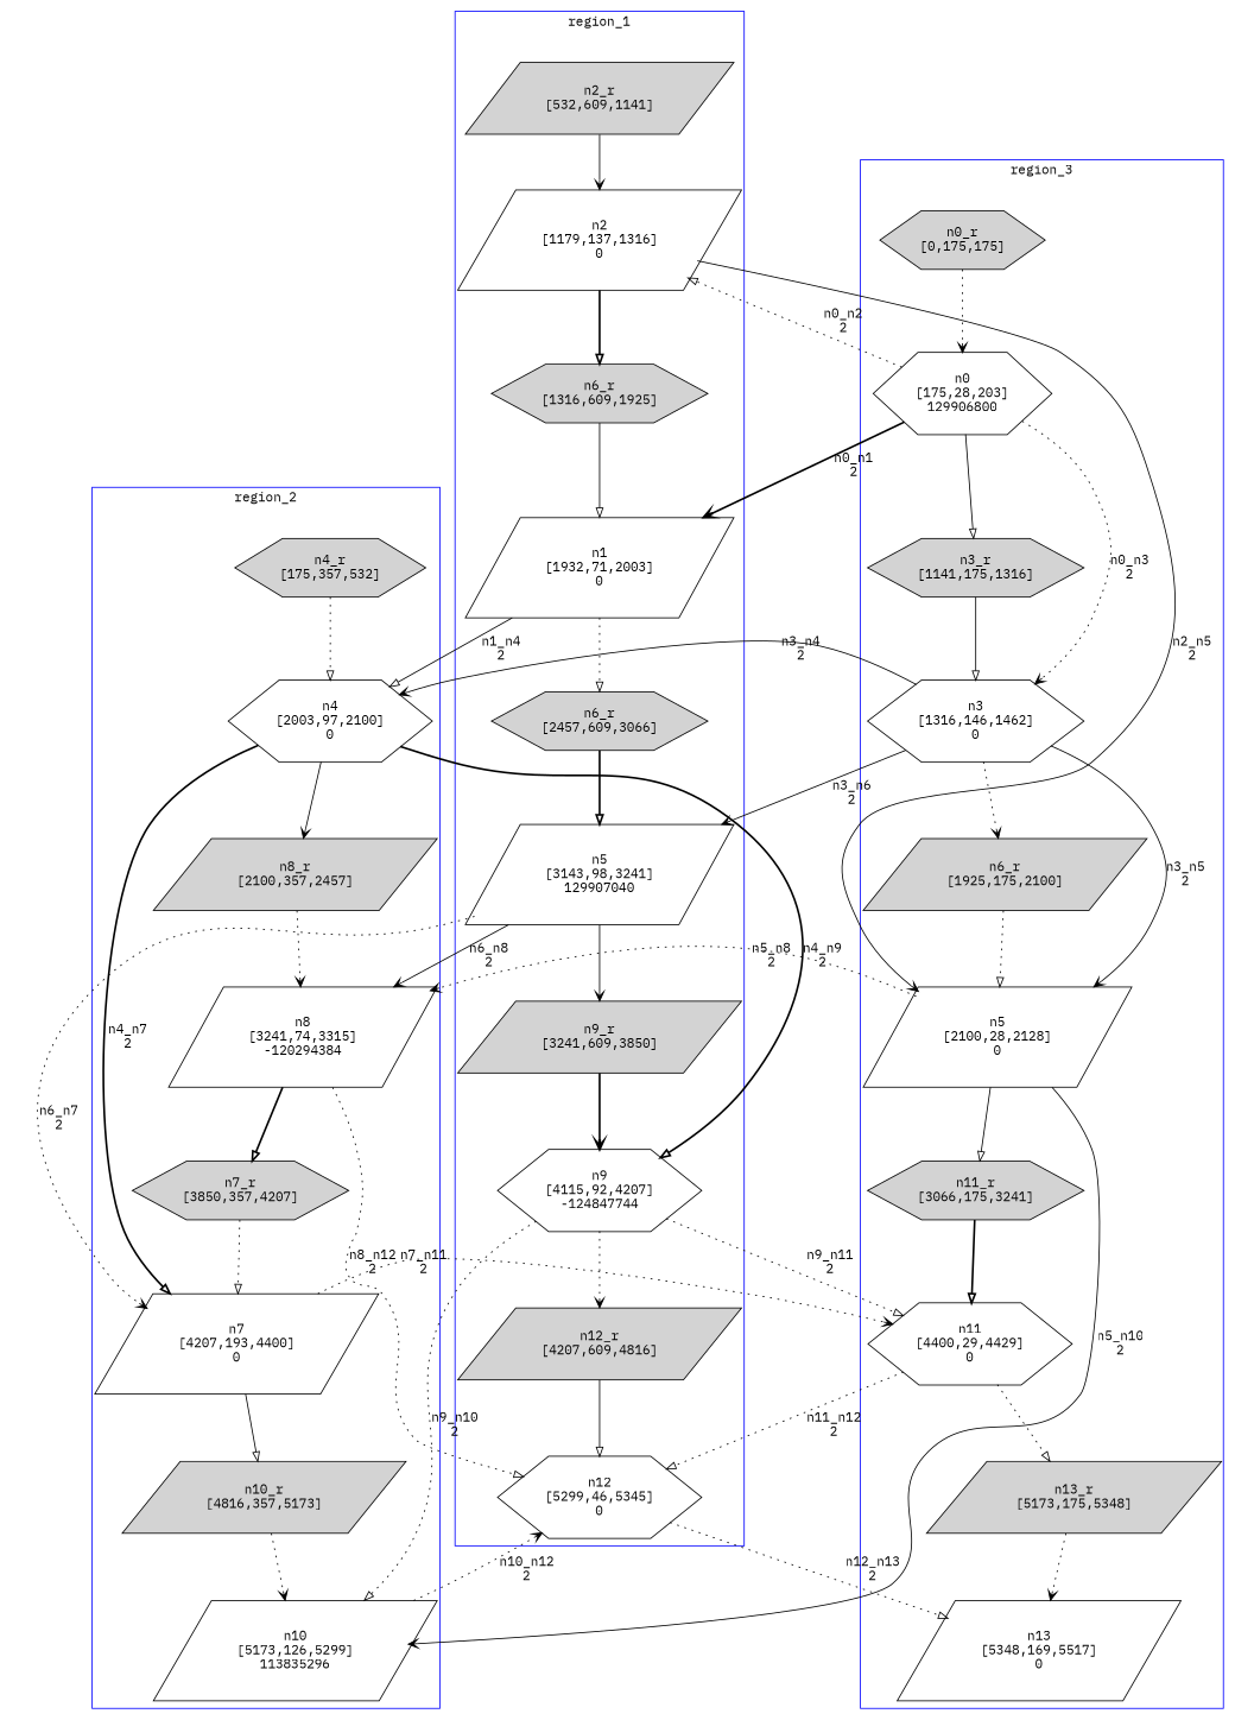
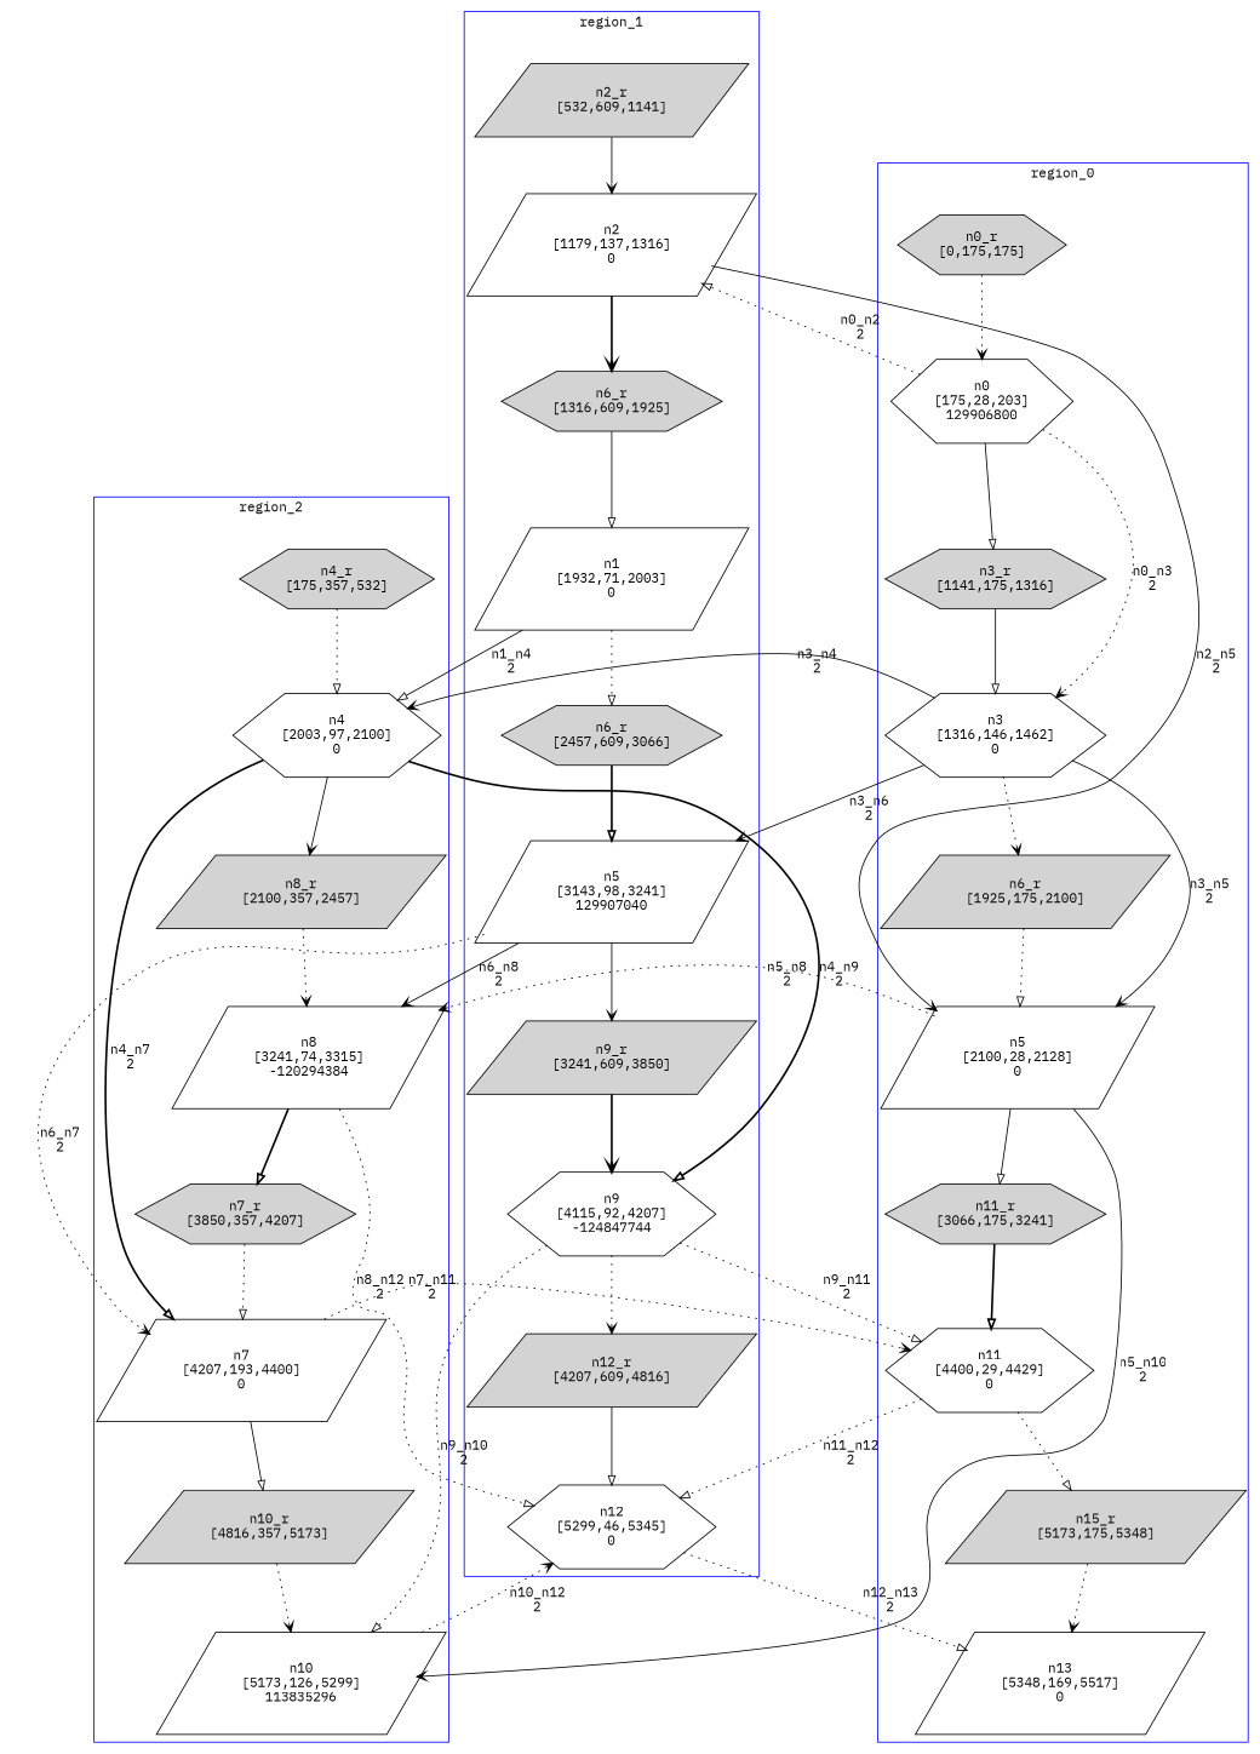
  digraph {
    fontname="IBM Plex Mono"
    node [fontname="IBM Plex Mono" shape=parallelogram]
    edge [arrowhead=vee fontname="IBM Plex Mono" style=dotted]
    n1 [label="n0_r\n[0,175,175]" shape=hexagon style=filled]
    n2 [label="n0\n[175,28,203]\n129906800" shape=hexagon]
    n3 [label="n3_r\n[1141,175,1316]" shape=hexagon style=filled]
    n4 [label="n3\n[1316,146,1462]\n0" shape=hexagon]
    n5 [label="n6_r\n[1925,175,2100]" style=filled]
    n6 [label="n5\n[2100,28,2128]\n0"]
    n7 [label="n11_r\n[3066,175,3241]" shape=hexagon style=filled]
    n8 [label="n11\n[4400,29,4429]\n0" shape=hexagon]
-   n9 [label="n13_r\n[5173,175,5348]" style=filled]
+   n9 [label="n15_r\n[5173,175,5348]" style=filled]
    n10 [label="n13\n[5348,169,5517]\n0"]
    n11 [label="n2_r\n[532,609,1141]" style=filled]
    n12 [label="n2\n[1179,137,1316]\n0"]
    n13 [label="n6_r\n[1316,609,1925]" shape=hexagon style=filled]
    n14 [label="n1\n[1932,71,2003]\n0"]
    n15 [label="n6_r\n[2457,609,3066]" shape=hexagon style=filled]
    n16 [label="n5\n[3143,98,3241]\n129907040"]
    n17 [label="n9_r\n[3241,609,3850]" style=filled]
    n18 [label="n9\n[4115,92,4207]\n-124847744" shape=hexagon]
    n19 [label="n12_r\n[4207,609,4816]" style=filled]
    n20 [label="n12\n[5299,46,5345]\n0" shape=hexagon]
    n21 [label="n4_r\n[175,357,532]" shape=hexagon style=filled]
    n22 [label="n4\n[2003,97,2100]\n0" shape=hexagon]
    n23 [label="n8_r\n[2100,357,2457]" style=filled]
    n24 [label="n8\n[3241,74,3315]\n-120294384"]
    n25 [label="n7_r\n[3850,357,4207]" shape=hexagon style=filled]
    n26 [label="n7\n[4207,193,4400]\n0"]
    n27 [label="n10_r\n[4816,357,5173]" style=filled]
    n28 [label="n10\n[5173,126,5299]\n113835296"]
    subgraph cluster_1 {
      color=blue
-     label=region_3
+     label=region_0
      stytle=filled
      n1
      n2
      n3
      n4
      n5
      n6
      n7
      n8
      n9
      n10
    }
    subgraph cluster_2 {
      color=blue
      label=region_1
      stytle=filled
      n11
      n12
      n13
      n14
      n15
      n16
      n17
      n18
      n19
      n20
    }
    subgraph cluster_3 {
      color=blue
      label=region_2
      stytle=filled
      n21
      n22
      n23
      n24
      n25
      n26
      n27
      n28
    }
    n1 -> n2
    n2 -> n3 [arrowhead=onormal style=solid]
    n2 -> n4 [label="n0_n3\n2"]
    n2 -> n12 [arrowhead=onormal label="n0_n2\n2"]
-   n2 -> n14 [label="n0_n1\n2" style=bold]
    n3 -> n4 [arrowhead=onormal style=solid]
    n4 -> n5
    n4 -> n6 [label="n3_n5\n2" style=solid]
    n4 -> n16 [label="n3_n6\n2" style=solid]
    n4 -> n22 [label="n3_n4\n2" style=solid]
    n5 -> n6 [arrowhead=onormal]
    n6 -> n7 [arrowhead=onormal style=solid]
    n6 -> n24 [label="n5_n8\n2"]
    n6 -> n28 [label="n5_n10\n2" style=solid]
    n7 -> n8 [arrowhead=onormal style=bold]
    n8 -> n9 [arrowhead=onormal]
    n8 -> n20 [arrowhead=onormal label="n11_n12\n2"]
    n9 -> n10
    n11 -> n12 [style=solid]
    n12 -> n6 [label="n2_n5\n2" style=solid]
-   n12 -> n13 [arrowhead=onormal style=bold]
+   n12 -> n13 [style=bold]
    n13 -> n14 [arrowhead=onormal style=solid]
    n14 -> n15 [arrowhead=onormal]
    n14 -> n22 [arrowhead=onormal label="n1_n4\n2" style=solid]
    n15 -> n16 [arrowhead=onormal style=bold]
    n16 -> n17 [style=solid]
    n16 -> n24 [label="n6_n8\n2" style=solid]
    n16 -> n26 [label="n6_n7\n2"]
    n17 -> n18 [style=bold]
    n18 -> n8 [arrowhead=onormal label="n9_n11\n2"]
    n18 -> n19
    n18 -> n28 [arrowhead=onormal label="n9_n10\n2"]
    n19 -> n20 [arrowhead=onormal style=solid]
    n20 -> n10 [arrowhead=onormal label="n12_n13\n2"]
    n21 -> n22 [arrowhead=onormal]
    n22 -> n18 [arrowhead=onormal label="n4_n9\n2" style=bold]
    n22 -> n23 [style=solid]
    n22 -> n26 [arrowhead=onormal label="n4_n7\n2" style=bold]
    n23 -> n24
    n24 -> n20 [arrowhead=onormal label="n8_n12\n2"]
    n24 -> n25 [arrowhead=onormal style=bold]
    n25 -> n26 [arrowhead=onormal]
    n26 -> n8 [label="n7_n11\n2"]
    n26 -> n27 [arrowhead=onormal style=solid]
    n27 -> n28
    n28 -> n20 [label="n10_n12\n2"]
  }
